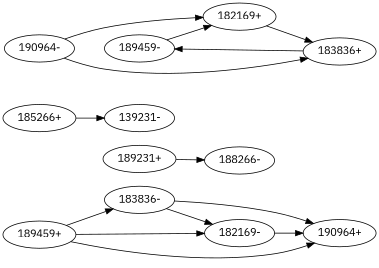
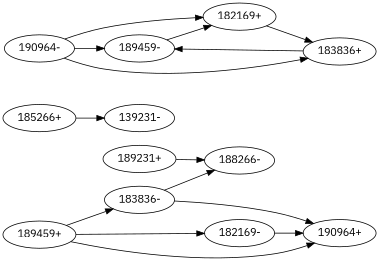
  digraph {
    fontname="IBM Plex Sans"
    rankdir=LR
    node [fontname="IBM Plex Sans" l=17429]
    edge [d=1293 e=100 fontname="IBM Plex Sans" n=18]
    "182169-"
    "183836-" [l=13589]
    "190964+" [l=36887]
    "189231+" [l=49057]
    "188266-" [l=33803]
    n6 [l=49057 label="139231-"]
    n7 [l=33803 label="185266+"]
    "189459-" [l=21956]
    "183836+" [l=13589]
    "182169+"
    "189459+" [l=21956]
    "190964-" [l=36887]
    "182169-" -> "190964+"
-   "183836-" -> "182169-" [d=433 n=27]
+   "183836-" -> "188266-" [d=433 n=27]
    "183836-" -> "190964+" [d=18914 n=2]
    "189231+" -> "188266-" [d=4565 n=11]
    n7 -> n6 [d=4565 n=11]
    "189459-" -> "182169+" [d=13884 n=8]
    "183836+" -> "189459-" [d=76 n=17]
    "182169+" -> "183836+" [d=433 n=27]
    "189459+" -> "182169-" [d=13884 n=8]
    "189459+" -> "183836-" [d=76 n=17]
    "189459+" -> "190964+" [d=32367 n=1]
+   "190964-" -> "189459-" [d=32367 n=1]
    "190964-" -> "183836+" [d=18914 n=2]
    "190964-" -> "182169+"
  }
